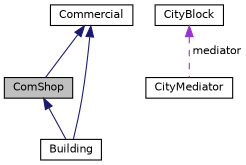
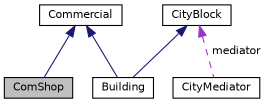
  digraph {
    node [color=black fillcolor=white fontname=Helvetica fontsize=10 shape=record style=filled]
    edge [color=midnightblue dir=back fontname=Helvetica fontsize=10 labelfontname=Helvetica labelfontsize=10 style=solid]
    n1 [fillcolor=grey75 fontcolor=black height=0.2 label=ComShop width=0.4]
    n2 [height=0.2 label=Commercial width=0.4]
    n3 [height=0.2 label=Building width=0.4]
    n4 [height=0.2 label=CityBlock width=0.4]
    n5 [height=0.2 label=CityMediator width=0.4]
    n2 -> n1
    n2 -> n3
-   n1 -> n3
+   n4 -> n3
    n4 -> n5 [color=darkorchid3 label=" mediator" style=dashed]
  }
